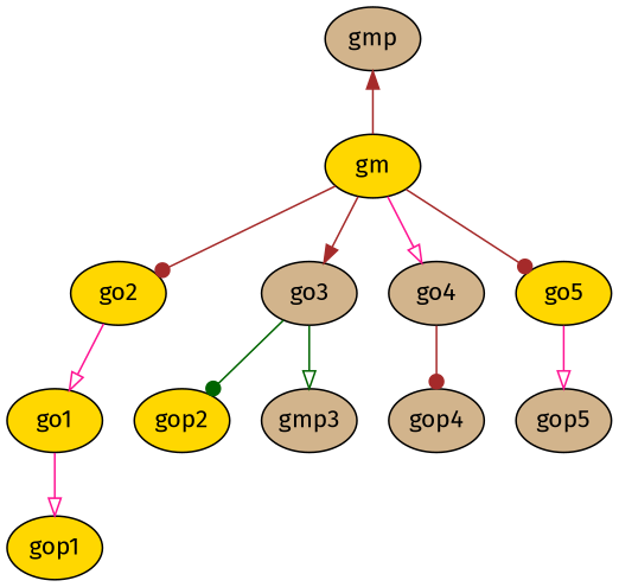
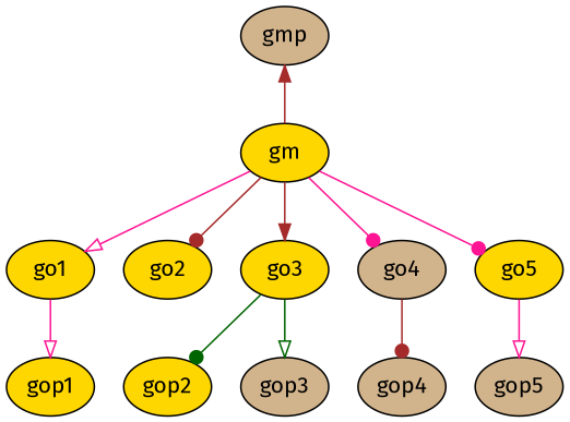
  digraph {
    fontname="Fira Sans"
    node [fillcolor=gold fixedsize=shape fontname="Fira Sans" style=filled]
    edge [color=deeppink fontname="Fira Sans" arrowhead=onormal]
    gmp [fillcolor=tan texlbl="$g_m^\prime$"]
    gm [texlbl="$g_m$"]
    go1 [texlbl="$g_{o,1}$"]
    go2 [texlbl="$g_{o,2}$"]
-   go3 [fillcolor=tan texlbl="$g_{o,3}$"]
+   go3 [texlbl="$g_{o,3}$"]
    go4 [fillcolor=tan texlbl="$g_{o,4}$"]
    go5 [texlbl="$g_{o,5}$"]
    gop1 [texlbl="$g_{o,1}^\prime$"]
    gop2 [texlbl="$g_{o,2}^\prime$"]
-   gop3 [fillcolor=tan texlbl="$g_{o,3}^\prime$" label=gmp3]
+   gop3 [fillcolor=tan texlbl="$g_{o,3}^\prime$"]
    gop4 [fillcolor=tan texlbl="$g_{o,4}^\prime$"]
    gop5 [fillcolor=tan texlbl="$g_{o,5}^\prime$"]
    gmp -> gm [color=brown dir=back arrowhead=""]
-   go2 -> go1
+   gm -> go1
    gm -> go2 [arrowhead=dot color=brown]
    gm -> go3 [arrowhead=normal color=brown]
-   gm -> go4
-   gm -> go5 [arrowhead=dot color=brown]
+   gm -> go4 [arrowhead=dot]
+   gm -> go5 [arrowhead=dot]
    go1 -> gop1
    go3 -> gop2 [arrowhead=dot color=darkgreen]
    go3 -> gop3 [color=darkgreen]
    go4 -> gop4 [arrowhead=dot color=brown]
    go5 -> gop5
  }
